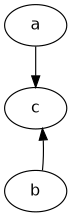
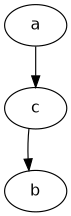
  digraph {
    fontname="DejaVu Sans"
    node [alive=y fontname="DejaVu Sans"]
    edge [fontname="DejaVu Sans"]
    a [ext_refcnt=1 type=C]
    c [type=P]
    b [gc=n type=B]
    a -> c
-   b -> c
+   c -> b
  }
